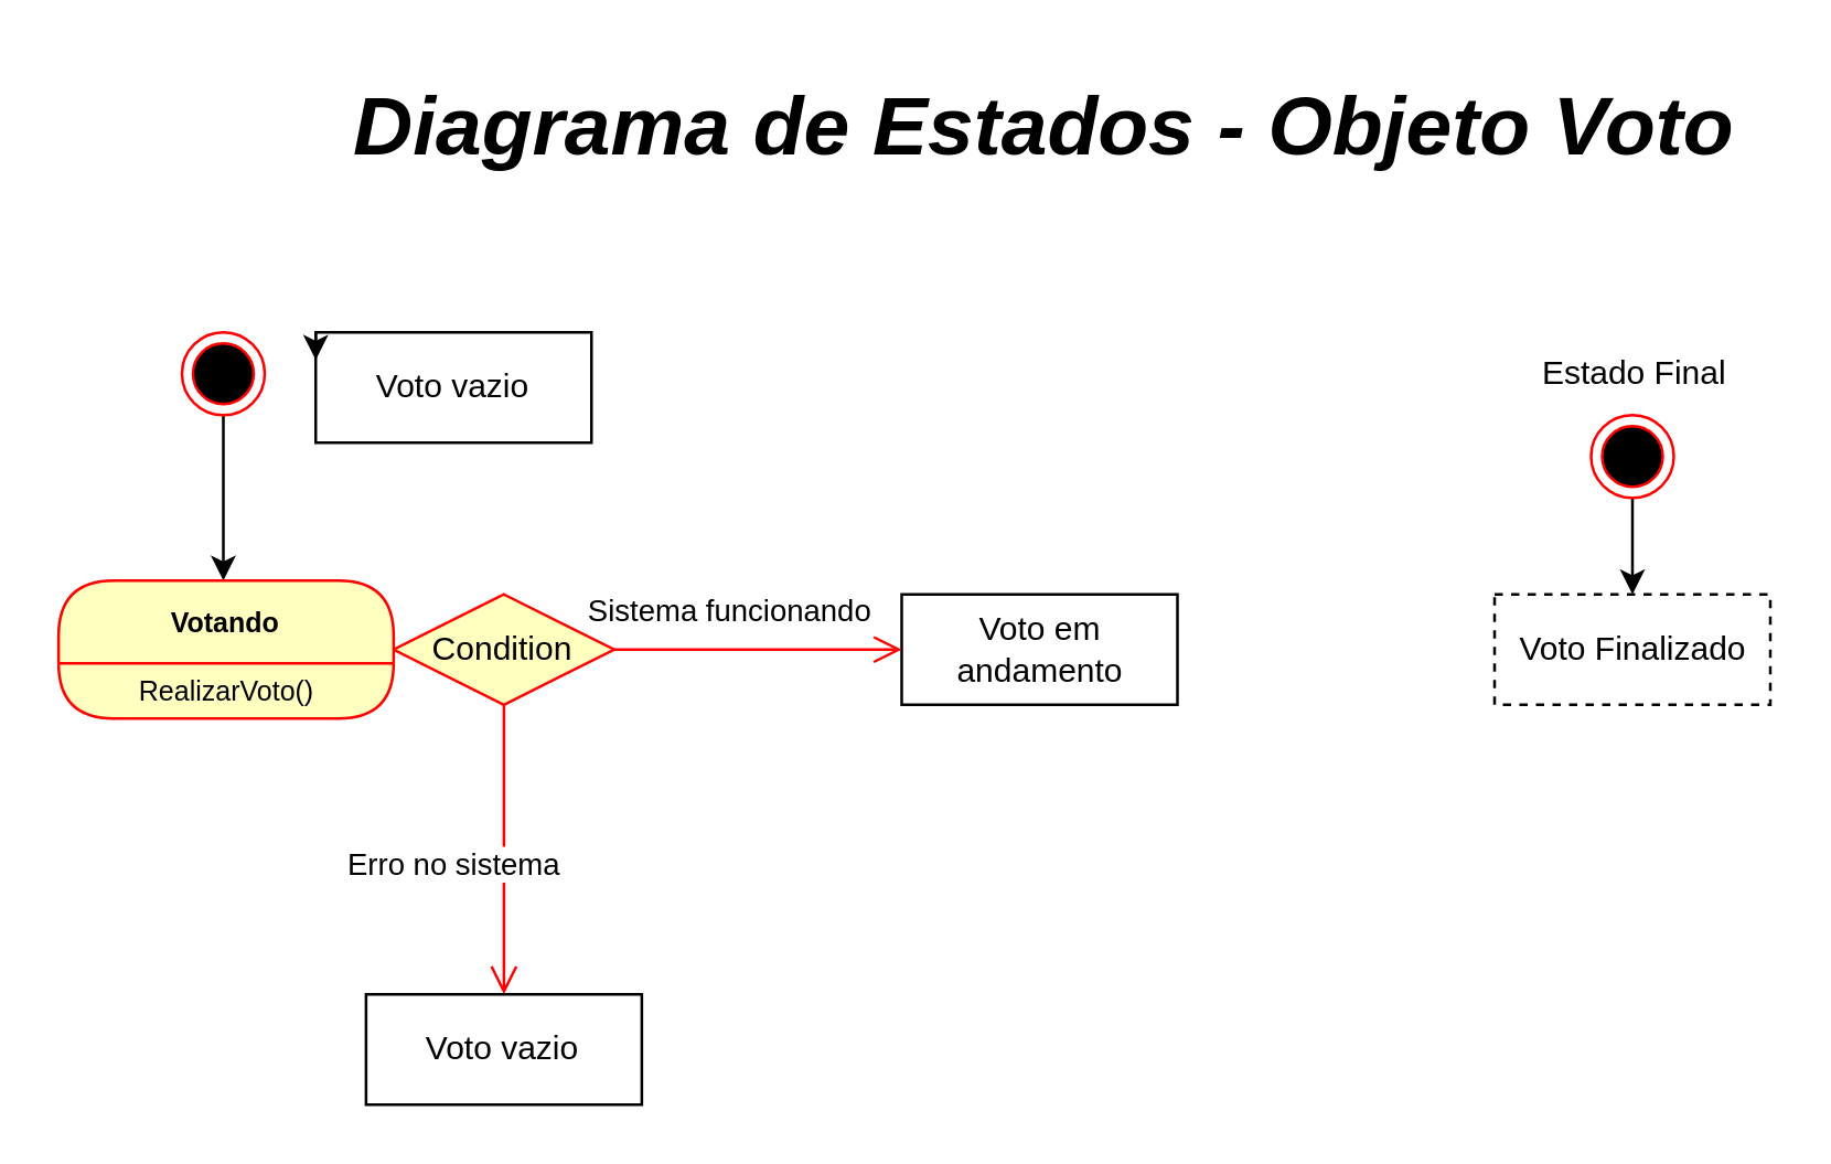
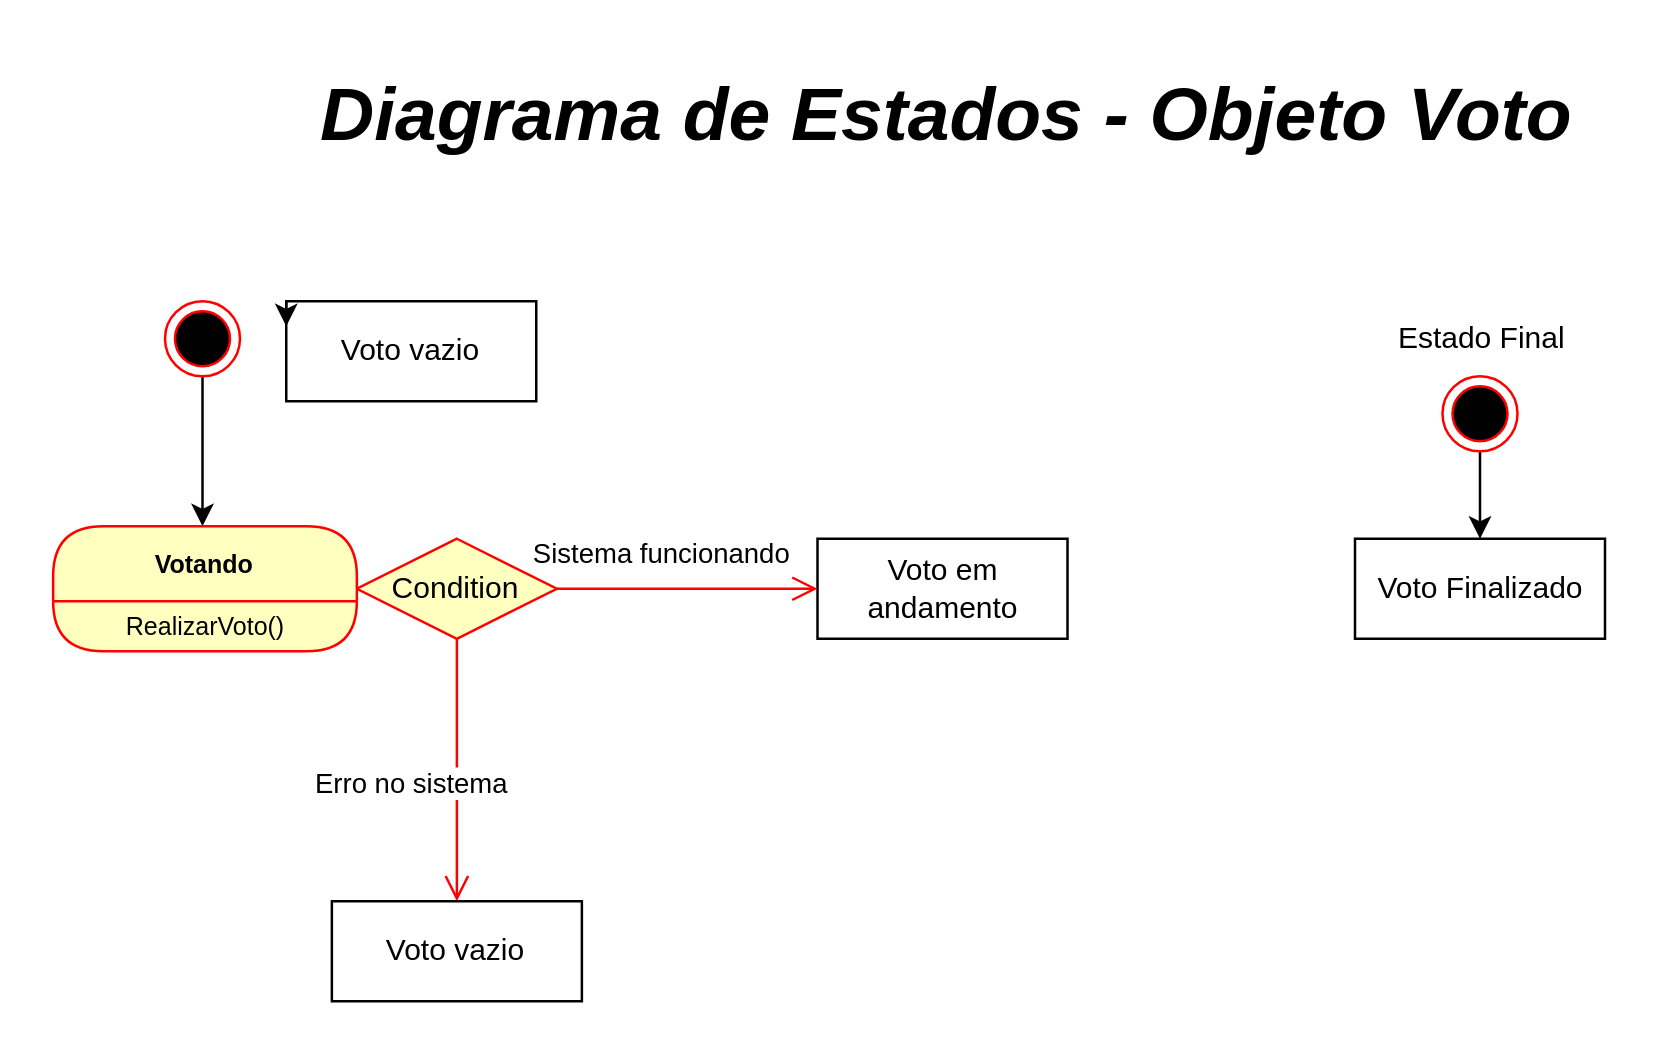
  <mxCell id="0" />
  <mxCell id="1" parent="0" />
  <mxCell id="2" style="edgeStyle=orthogonalEdgeStyle;rounded=0;orthogonalLoop=1;jettySize=auto;html=1;entryX=0.5;entryY=0;entryDx=0;entryDy=0;" edge="1" parent="1" source="3"><mxGeometry relative="1" as="geometry"><mxPoint x="80.5" y="210" as="targetPoint" /></mxGeometry></mxCell>
  <mxCell id="3" value="" style="ellipse;html=1;shape=endState;fillColor=#000000;strokeColor=#ff0000;" vertex="1" parent="1"><mxGeometry x="65.5" y="120" width="30" height="30" as="geometry" /></mxCell>
  <mxCell id="4" value="Diagrama de Estados - Objeto Voto&amp;nbsp;" style="text;html=1;align=center;verticalAlign=middle;resizable=0;points=[];autosize=1;strokeColor=none;fillColor=none;fontStyle=3;fontSize=30;" vertex="1" parent="1"><mxGeometry x="131.5" y="20" width="500" height="50" as="geometry" /></mxCell>
  <mxCell id="5" value="Voto vazio" style="html=1;whiteSpace=wrap;" vertex="1" parent="1"><mxGeometry x="114" y="120" width="100" height="40" as="geometry" /></mxCell>
  <mxCell id="6" value="Condition" style="rhombus;whiteSpace=wrap;html=1;fontColor=#000000;fillColor=#ffffc0;strokeColor=#ff0000;" vertex="1" parent="1"><mxGeometry x="142.25" y="215" width="80" height="40" as="geometry" /></mxCell>
  <mxCell id="7" value="Erro no sistema" style="edgeStyle=orthogonalEdgeStyle;html=1;align=left;verticalAlign=top;endArrow=open;endSize=8;strokeColor=#ff0000;rounded=0;" edge="1" parent="1" source="6" target="8"><mxGeometry x="-0.143" y="-58" relative="1" as="geometry"><mxPoint x="86.5" y="360" as="targetPoint" /><mxPoint as="offset" /></mxGeometry></mxCell>
  <mxCell id="8" value="Voto vazio" style="html=1;whiteSpace=wrap;" vertex="1" parent="1"><mxGeometry x="132.25" y="360" width="100" height="40" as="geometry" /></mxCell>
  <mxCell id="9" value="Voto em andamento" style="html=1;whiteSpace=wrap;" vertex="1" parent="1"><mxGeometry x="326.5" y="215" width="100" height="40" as="geometry" /></mxCell>
  <mxCell id="10" style="edgeStyle=orthogonalEdgeStyle;rounded=0;orthogonalLoop=1;jettySize=auto;html=1;entryX=0.5;entryY=0;entryDx=0;entryDy=0;" edge="1" parent="1" source="11" target="14"><mxGeometry relative="1" as="geometry" /></mxCell>
  <mxCell id="11" value="" style="ellipse;html=1;shape=endState;fillColor=#000000;strokeColor=#ff0000;" vertex="1" parent="1"><mxGeometry x="576.5" y="150" width="30" height="30" as="geometry" /></mxCell>
  <mxCell id="12" value="Estado Final" style="text;html=1;align=center;verticalAlign=middle;resizable=0;points=[];autosize=1;strokeColor=none;fillColor=none;" vertex="1" parent="1"><mxGeometry x="546.5" y="120" width="90" height="30" as="geometry" /></mxCell>
  <mxCell id="13" style="edgeStyle=orthogonalEdgeStyle;rounded=0;orthogonalLoop=1;jettySize=auto;html=1;exitX=0;exitY=0;exitDx=0;exitDy=0;entryX=0;entryY=0.25;entryDx=0;entryDy=0;" edge="1" parent="1" source="5" target="5"><mxGeometry relative="1" as="geometry" /></mxCell>
- <mxCell id="14" value="Voto Finalizado" style="html=1;whiteSpace=wrap;dashed=1;" vertex="1" parent="1"><mxGeometry x="541.5" y="215" width="100" height="40" as="geometry" /></mxCell>
+ <mxCell id="14" value="Voto Finalizado" style="html=1;whiteSpace=wrap;" vertex="1" parent="1"><mxGeometry x="541.5" y="215" width="100" height="40" as="geometry" /></mxCell>
  <mxCell id="15" value="Votando" style="swimlane;fontStyle=1;align=center;verticalAlign=middle;childLayout=stackLayout;horizontal=1;startSize=30;horizontalStack=0;resizeParent=0;resizeLast=1;container=0;fontColor=#000000;collapsible=0;rounded=1;arcSize=50;strokeColor=#ff0000;fillColor=#ffffc0;swimlaneFillColor=#ffffc0;dropTarget=0;fontSize=10;" vertex="1" parent="1"><mxGeometry x="20.75" y="210" width="121.5" height="50" as="geometry" /></mxCell>
  <mxCell id="16" value="RealizarVoto()" style="text;html=1;strokeColor=none;fillColor=none;align=center;verticalAlign=middle;spacingLeft=4;spacingRight=4;whiteSpace=wrap;overflow=hidden;rotatable=0;fontColor=#000000;fontSize=10;" vertex="1" parent="15"><mxGeometry y="30" width="121.5" height="20" as="geometry" /></mxCell>
  <mxCell id="17" value="Sistema funcionando" style="edgeStyle=orthogonalEdgeStyle;html=1;align=center;verticalAlign=bottom;endArrow=open;endSize=8;strokeColor=#ff0000;rounded=0;exitX=1;exitY=0.5;exitDx=0;exitDy=0;" edge="1" parent="1" source="6" target="9"><mxGeometry x="-0.199" y="5" relative="1" as="geometry"><mxPoint x="452" y="270" as="targetPoint" /><mxPoint as="offset" /><mxPoint x="284" y="420" as="sourcePoint" /></mxGeometry></mxCell>
